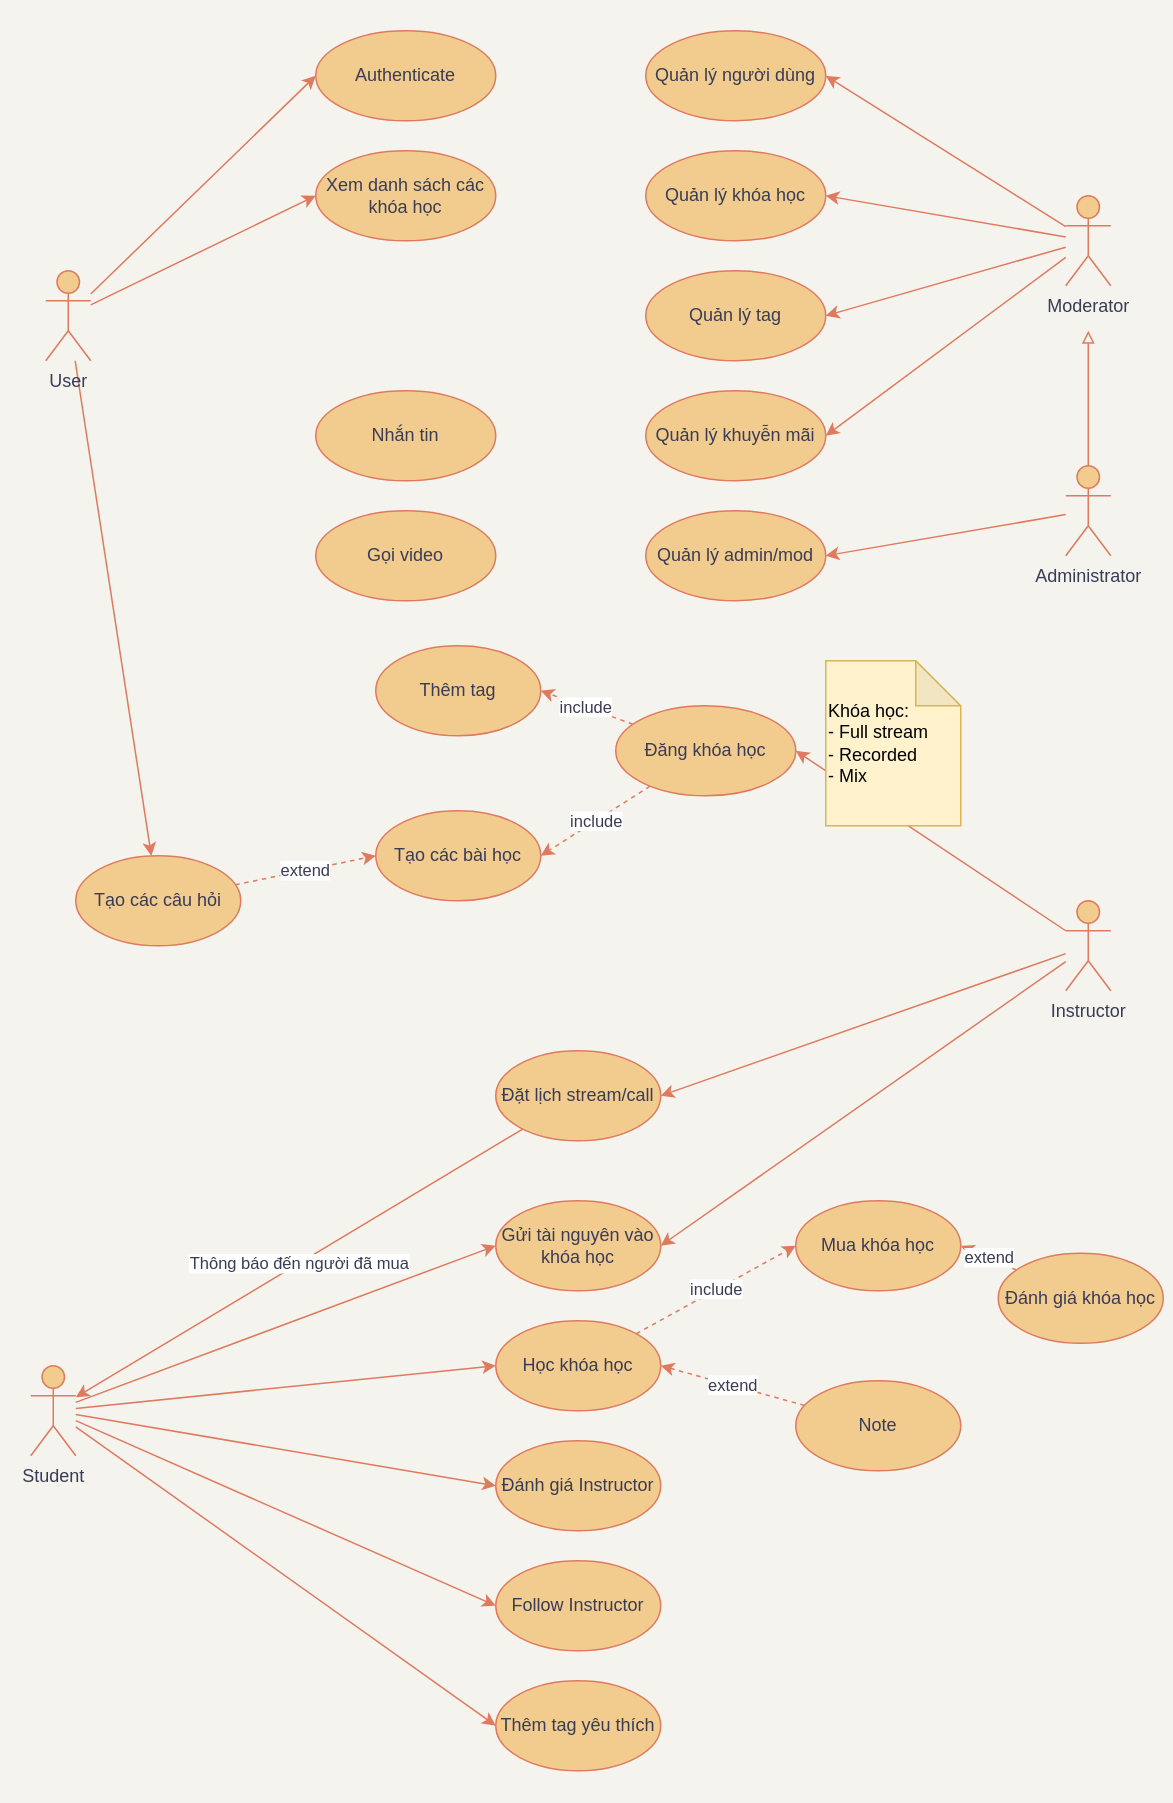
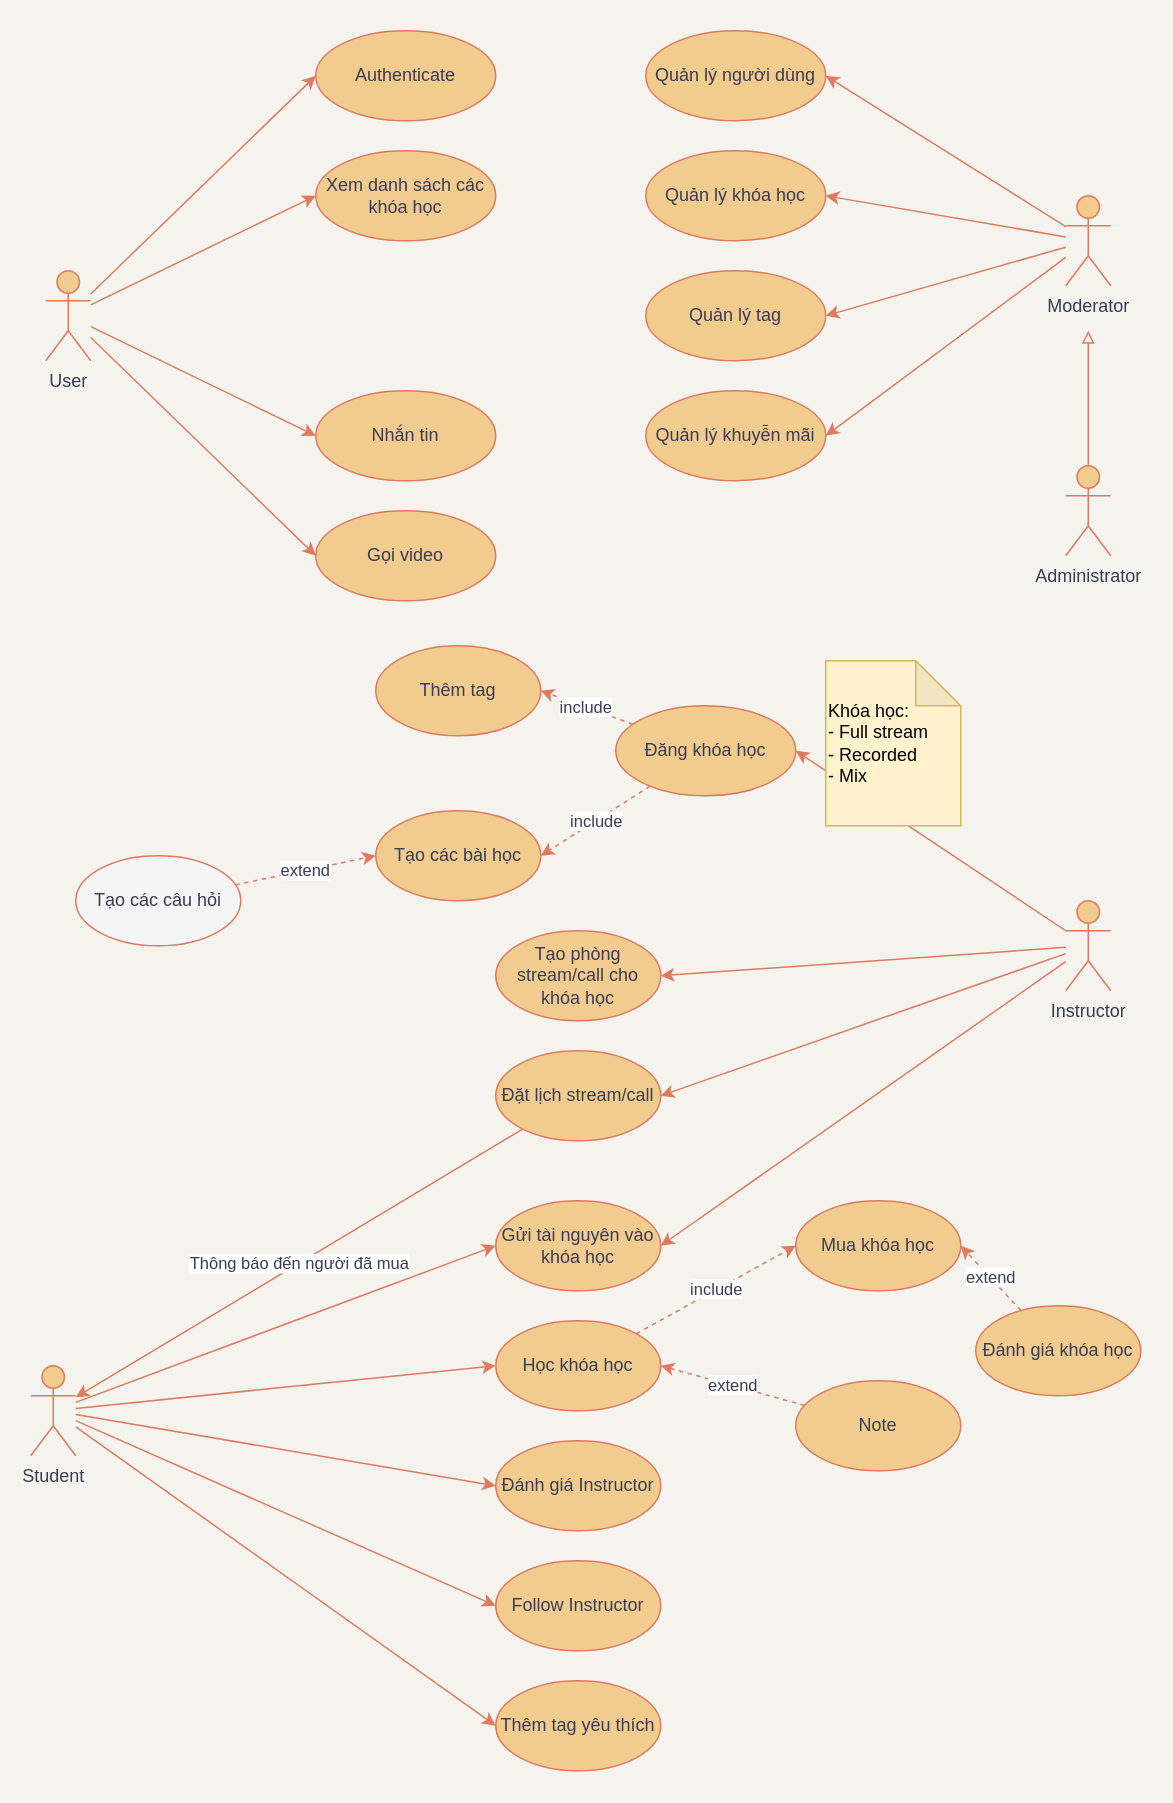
  <mxCell id="0" />
  <mxCell id="1" parent="0" />
  <mxCell id="2" style="rounded=1;sketch=0;orthogonalLoop=1;jettySize=auto;html=1;entryX=1;entryY=0.5;entryDx=0;entryDy=0;strokeColor=#E07A5F;fillColor=#F2CC8F;fontColor=#393C56;" edge="1" parent="1" source="6" target="24"><mxGeometry relative="1" as="geometry" /></mxCell>
+ <mxCell id="3" style="edgeStyle=none;rounded=1;sketch=0;orthogonalLoop=1;jettySize=auto;html=1;entryX=1;entryY=0.5;entryDx=0;entryDy=0;strokeColor=#E07A5F;fillColor=#F2CC8F;fontColor=#393C56;" edge="1" parent="1" source="6" target="41"><mxGeometry relative="1" as="geometry" /></mxCell>
  <mxCell id="4" style="edgeStyle=none;rounded=1;sketch=0;orthogonalLoop=1;jettySize=auto;html=1;entryX=1;entryY=0.5;entryDx=0;entryDy=0;strokeColor=#E07A5F;fillColor=#F2CC8F;fontColor=#393C56;" edge="1" parent="1" source="6" target="43"><mxGeometry relative="1" as="geometry" /></mxCell>
  <mxCell id="5" style="edgeStyle=none;rounded=1;sketch=0;orthogonalLoop=1;jettySize=auto;html=1;entryX=1;entryY=0.5;entryDx=0;entryDy=0;strokeColor=#E07A5F;fillColor=#F2CC8F;fontColor=#393C56;" edge="1" parent="1" source="6" target="44"><mxGeometry relative="1" as="geometry" /></mxCell>
  <mxCell id="6" value="Instructor" style="shape=umlActor;verticalLabelPosition=bottom;verticalAlign=top;html=1;outlineConnect=0;fillColor=#F2CC8F;strokeColor=#E07A5F;fontColor=#393C56;" vertex="1" parent="1"><mxGeometry x="710" y="600" width="30" height="60" as="geometry" /></mxCell>
  <mxCell id="7" style="edgeStyle=none;rounded=1;sketch=0;orthogonalLoop=1;jettySize=auto;html=1;entryX=0;entryY=0.5;entryDx=0;entryDy=0;strokeColor=#E07A5F;fillColor=#F2CC8F;fontColor=#393C56;" edge="1" parent="1" source="12" target="44"><mxGeometry relative="1" as="geometry" /></mxCell>
  <mxCell id="8" style="edgeStyle=none;rounded=1;sketch=0;orthogonalLoop=1;jettySize=auto;html=1;entryX=0;entryY=0.5;entryDx=0;entryDy=0;strokeColor=#E07A5F;fillColor=#F2CC8F;fontColor=#393C56;" edge="1" parent="1" source="12" target="52"><mxGeometry relative="1" as="geometry" /></mxCell>
  <mxCell id="9" style="edgeStyle=none;rounded=1;sketch=0;orthogonalLoop=1;jettySize=auto;html=1;entryX=0;entryY=0.5;entryDx=0;entryDy=0;strokeColor=#E07A5F;fillColor=#F2CC8F;fontColor=#393C56;" edge="1" parent="1" source="12" target="48"><mxGeometry relative="1" as="geometry" /></mxCell>
  <mxCell id="10" style="edgeStyle=none;rounded=1;sketch=0;orthogonalLoop=1;jettySize=auto;html=1;entryX=0;entryY=0.5;entryDx=0;entryDy=0;strokeColor=#E07A5F;fillColor=#F2CC8F;fontColor=#393C56;" edge="1" parent="1" source="12" target="49"><mxGeometry relative="1" as="geometry" /></mxCell>
  <mxCell id="11" style="edgeStyle=none;rounded=1;sketch=0;orthogonalLoop=1;jettySize=auto;html=1;entryX=0;entryY=0.5;entryDx=0;entryDy=0;strokeColor=#E07A5F;fillColor=#F2CC8F;fontColor=#393C56;" edge="1" parent="1" source="12" target="50"><mxGeometry relative="1" as="geometry" /></mxCell>
  <mxCell id="12" value="Student" style="shape=umlActor;verticalLabelPosition=bottom;verticalAlign=top;html=1;outlineConnect=0;fillColor=#F2CC8F;strokeColor=#E07A5F;fontColor=#393C56;" vertex="1" parent="1"><mxGeometry x="20" y="910" width="30" height="60" as="geometry" /></mxCell>
  <mxCell id="13" value="Authenticate" style="ellipse;whiteSpace=wrap;html=1;fillColor=#F2CC8F;strokeColor=#E07A5F;fontColor=#393C56;" vertex="1" parent="1"><mxGeometry x="210" width="120" height="60" as="geometry" y="20" /></mxCell>
  <mxCell id="14" style="orthogonalLoop=1;jettySize=auto;html=1;entryX=0;entryY=0.5;entryDx=0;entryDy=0;strokeColor=#E07A5F;fontColor=#393C56;labelBackgroundColor=#F4F1DE;" edge="1" parent="1" source="18" target="13"><mxGeometry relative="1" as="geometry" /></mxCell>
  <mxCell id="15" style="edgeStyle=none;orthogonalLoop=1;jettySize=auto;html=1;entryX=0;entryY=0.5;entryDx=0;entryDy=0;strokeColor=#E07A5F;fontColor=#393C56;labelBackgroundColor=#F4F1DE;" edge="1" parent="1" source="18" target="19"><mxGeometry relative="1" as="geometry"><mxPoint x="240" y="160" as="targetPoint" /></mxGeometry></mxCell>
- <mxCell id="16" style="edgeStyle=none;orthogonalLoop=1;jettySize=auto;html=1;strokeColor=#E07A5F;fontColor=#393C56;labelBackgroundColor=#F4F1DE;" edge="1" parent="1" source="18" target="40"><mxGeometry relative="1" as="geometry" /></mxCell>
+ <mxCell id="16" style="edgeStyle=none;orthogonalLoop=1;jettySize=auto;html=1;entryX=0;entryY=0.5;entryDx=0;entryDy=0;strokeColor=#E07A5F;fontColor=#393C56;labelBackgroundColor=#F4F1DE;" edge="1" parent="1" source="18" target="20"><mxGeometry relative="1" as="geometry" /></mxCell>
+ <mxCell id="17" style="edgeStyle=none;orthogonalLoop=1;jettySize=auto;html=1;entryX=0;entryY=0.5;entryDx=0;entryDy=0;strokeColor=#E07A5F;fontColor=#393C56;labelBackgroundColor=#F4F1DE;" edge="1" parent="1" source="18" target="21"><mxGeometry relative="1" as="geometry" /></mxCell>
  <mxCell id="18" value="User" style="shape=umlActor;verticalLabelPosition=bottom;verticalAlign=top;html=1;outlineConnect=0;fillColor=#F2CC8F;strokeColor=#E07A5F;fontColor=#393C56;" vertex="1" parent="1"><mxGeometry x="30" y="180" width="30" height="60" as="geometry" /></mxCell>
  <mxCell id="19" value="Xem danh sách các khóa học" style="ellipse;whiteSpace=wrap;html=1;fillColor=#F2CC8F;strokeColor=#E07A5F;fontColor=#393C56;" vertex="1" parent="1"><mxGeometry x="210" y="100" width="120" height="60" as="geometry" /></mxCell>
  <mxCell id="20" value="Nhắn tin" style="ellipse;whiteSpace=wrap;html=1;fillColor=#F2CC8F;strokeColor=#E07A5F;fontColor=#393C56;" vertex="1" parent="1"><mxGeometry x="210" y="260" width="120" height="60" as="geometry" /></mxCell>
  <mxCell id="21" value="Gọi video" style="ellipse;whiteSpace=wrap;html=1;fillColor=#F2CC8F;strokeColor=#E07A5F;fontColor=#393C56;" vertex="1" parent="1"><mxGeometry x="210" y="340" width="120" height="60" as="geometry" /></mxCell>
  <mxCell id="22" value="include" style="edgeStyle=none;rounded=1;sketch=0;orthogonalLoop=1;jettySize=auto;html=1;entryX=1;entryY=0.5;entryDx=0;entryDy=0;strokeColor=#E07A5F;fillColor=#F2CC8F;fontColor=#393C56;dashed=1;" edge="1" parent="1" source="24" target="38"><mxGeometry relative="1" as="geometry" /></mxCell>
  <mxCell id="23" value="include" style="edgeStyle=none;rounded=1;sketch=0;orthogonalLoop=1;jettySize=auto;html=1;entryX=1;entryY=0.5;entryDx=0;entryDy=0;dashed=1;strokeColor=#E07A5F;fillColor=#F2CC8F;fontColor=#393C56;" edge="1" parent="1" source="24" target="56"><mxGeometry relative="1" as="geometry" /></mxCell>
  <mxCell id="24" value="Đăng khóa học" style="ellipse;whiteSpace=wrap;html=1;fillColor=#F2CC8F;strokeColor=#E07A5F;fontColor=#393C56;" vertex="1" parent="1"><mxGeometry x="410" y="470" width="120" height="60" as="geometry" /></mxCell>
  <mxCell id="25" value="Quản lý người dùng" style="ellipse;whiteSpace=wrap;html=1;fillColor=#F2CC8F;strokeColor=#E07A5F;fontColor=#393C56;" vertex="1" parent="1"><mxGeometry x="430" width="120" height="60" as="geometry" y="20" /></mxCell>
  <mxCell id="26" style="orthogonalLoop=1;jettySize=auto;html=1;entryX=1;entryY=0.5;entryDx=0;entryDy=0;strokeColor=#E07A5F;fontColor=#393C56;labelBackgroundColor=#F4F1DE;" edge="1" parent="1" source="30" target="25"><mxGeometry relative="1" as="geometry" /></mxCell>
  <mxCell id="27" style="edgeStyle=none;orthogonalLoop=1;jettySize=auto;html=1;entryX=1;entryY=0.5;entryDx=0;entryDy=0;strokeColor=#E07A5F;fontColor=#393C56;labelBackgroundColor=#F4F1DE;" edge="1" parent="1" source="30" target="31"><mxGeometry relative="1" as="geometry"><mxPoint x="390" y="180" as="targetPoint" /></mxGeometry></mxCell>
  <mxCell id="28" style="edgeStyle=none;orthogonalLoop=1;jettySize=auto;html=1;entryX=1;entryY=0.5;entryDx=0;entryDy=0;strokeColor=#E07A5F;fontColor=#393C56;labelBackgroundColor=#F4F1DE;" edge="1" parent="1" source="30" target="32"><mxGeometry relative="1" as="geometry" /></mxCell>
  <mxCell id="29" style="edgeStyle=none;orthogonalLoop=1;jettySize=auto;html=1;entryX=1;entryY=0.5;entryDx=0;entryDy=0;strokeColor=#E07A5F;fontColor=#393C56;labelBackgroundColor=#F4F1DE;" edge="1" parent="1" source="30" target="33"><mxGeometry relative="1" as="geometry" /></mxCell>
  <mxCell id="30" value="Moderator" style="shape=umlActor;verticalLabelPosition=bottom;verticalAlign=top;html=1;outlineConnect=0;fillColor=#F2CC8F;strokeColor=#E07A5F;fontColor=#393C56;" vertex="1" parent="1"><mxGeometry x="710" y="130" width="30" height="60" as="geometry" /></mxCell>
  <mxCell id="31" value="Quản lý khóa học" style="ellipse;whiteSpace=wrap;html=1;fillColor=#F2CC8F;strokeColor=#E07A5F;fontColor=#393C56;" vertex="1" parent="1"><mxGeometry x="430" y="100" width="120" height="60" as="geometry" /></mxCell>
  <mxCell id="32" value="Quản lý tag" style="ellipse;whiteSpace=wrap;html=1;fillColor=#F2CC8F;strokeColor=#E07A5F;fontColor=#393C56;" vertex="1" parent="1"><mxGeometry x="430" y="180" width="120" height="60" as="geometry" /></mxCell>
  <mxCell id="33" value="Quản lý khuyễn mãi" style="ellipse;whiteSpace=wrap;html=1;fillColor=#F2CC8F;strokeColor=#E07A5F;fontColor=#393C56;" vertex="1" parent="1"><mxGeometry x="430" y="260" width="120" height="60" as="geometry" /></mxCell>
  <mxCell id="34" style="edgeStyle=none;orthogonalLoop=1;jettySize=auto;html=1;endArrow=block;endFill=0;strokeColor=#E07A5F;fontColor=#393C56;labelBackgroundColor=#F4F1DE;" edge="1" parent="1" source="36"><mxGeometry relative="1" as="geometry"><mxPoint x="725" y="220" as="targetPoint" /></mxGeometry></mxCell>
- <mxCell id="35" style="edgeStyle=none;orthogonalLoop=1;jettySize=auto;html=1;entryX=1;entryY=0.5;entryDx=0;entryDy=0;endArrow=classic;endFill=1;strokeColor=#E07A5F;fontColor=#393C56;labelBackgroundColor=#F4F1DE;" edge="1" parent="1" source="36" target="37"><mxGeometry relative="1" as="geometry" /></mxCell>
  <mxCell id="36" value="Administrator" style="shape=umlActor;verticalLabelPosition=bottom;verticalAlign=top;html=1;outlineConnect=0;fillColor=#F2CC8F;strokeColor=#E07A5F;fontColor=#393C56;" vertex="1" parent="1"><mxGeometry x="710" y="310" width="30" height="60" as="geometry" /></mxCell>
- <mxCell id="37" value="Quản lý admin/mod" style="ellipse;whiteSpace=wrap;html=1;fillColor=#F2CC8F;strokeColor=#E07A5F;fontColor=#393C56;" vertex="1" parent="1"><mxGeometry x="430" y="340" width="120" height="60" as="geometry" /></mxCell>
  <mxCell id="38" value="Tạo các bài học" style="ellipse;whiteSpace=wrap;html=1;rounded=0;sketch=0;strokeColor=#E07A5F;fillColor=#F2CC8F;fontColor=#393C56;" vertex="1" parent="1"><mxGeometry x="250" y="540" width="110" height="60" as="geometry" /></mxCell>
  <mxCell id="39" value="extend" style="edgeStyle=none;rounded=1;sketch=0;orthogonalLoop=1;jettySize=auto;html=1;entryX=0;entryY=0.5;entryDx=0;entryDy=0;dashed=1;strokeColor=#E07A5F;fillColor=#F2CC8F;fontColor=#393C56;" edge="1" parent="1" source="40" target="38"><mxGeometry relative="1" as="geometry" /></mxCell>
- <mxCell id="40" value="Tạo các câu hỏi" style="ellipse;whiteSpace=wrap;html=1;rounded=0;sketch=0;strokeColor=#E07A5F;fillColor=#F2CC8F;fontColor=#393C56;" vertex="1" parent="1"><mxGeometry x="50" y="570" width="110" height="60" as="geometry" /></mxCell>
+ <mxCell id="40" value="Tạo các câu hỏi" style="ellipse;whiteSpace=wrap;html=1;rounded=0;sketch=0;strokeColor=#E07A5F;fillColor=#f5f5f5;fontColor=#393C56;" vertex="1" parent="1"><mxGeometry x="50" y="570" width="110" height="60" as="geometry" /></mxCell>
+ <mxCell id="41" value="Tạo phòng stream/call cho khóa học" style="ellipse;whiteSpace=wrap;html=1;rounded=0;sketch=0;strokeColor=#E07A5F;fillColor=#F2CC8F;fontColor=#393C56;" vertex="1" parent="1"><mxGeometry x="330" y="620" width="110" height="60" as="geometry" /></mxCell>
  <mxCell id="42" value="Thông báo đến người đã mua" style="edgeStyle=none;rounded=1;sketch=0;orthogonalLoop=1;jettySize=auto;html=1;strokeColor=#E07A5F;fillColor=#F2CC8F;fontColor=#393C56;" edge="1" parent="1" source="43" target="12"><mxGeometry relative="1" as="geometry" /></mxCell>
  <mxCell id="43" value="Đặt lịch stream/call" style="ellipse;whiteSpace=wrap;html=1;rounded=0;sketch=0;strokeColor=#E07A5F;fillColor=#F2CC8F;fontColor=#393C56;" vertex="1" parent="1"><mxGeometry x="330" y="700" width="110" height="60" as="geometry" /></mxCell>
  <mxCell id="44" value="Gửi tài nguyên vào khóa học" style="ellipse;whiteSpace=wrap;html=1;rounded=0;sketch=0;strokeColor=#E07A5F;fillColor=#F2CC8F;fontColor=#393C56;" vertex="1" parent="1"><mxGeometry x="330" y="800" width="110" height="60" as="geometry" /></mxCell>
  <mxCell id="45" value="Mua khóa học" style="ellipse;whiteSpace=wrap;html=1;rounded=0;sketch=0;strokeColor=#E07A5F;fillColor=#F2CC8F;fontColor=#393C56;" vertex="1" parent="1"><mxGeometry x="530" y="800" width="110" height="60" as="geometry" /></mxCell>
  <mxCell id="46" value="extend" style="edgeStyle=none;rounded=1;sketch=0;orthogonalLoop=1;jettySize=auto;html=1;entryX=1;entryY=0.5;entryDx=0;entryDy=0;strokeColor=#E07A5F;fillColor=#F2CC8F;fontColor=#393C56;dashed=1;" edge="1" parent="1" source="47" target="45"><mxGeometry relative="1" as="geometry" /></mxCell>
- <mxCell id="47" value="Đánh giá khóa học" style="ellipse;whiteSpace=wrap;html=1;rounded=0;sketch=0;strokeColor=#E07A5F;fillColor=#F2CC8F;fontColor=#393C56;" vertex="1" parent="1"><mxGeometry x="665" y="835" width="110" height="60" as="geometry" /></mxCell>
+ <mxCell id="47" value="Đánh giá khóa học" style="ellipse;whiteSpace=wrap;html=1;rounded=0;sketch=0;strokeColor=#E07A5F;fillColor=#F2CC8F;fontColor=#393C56;" vertex="1" parent="1"><mxGeometry x="650" y="870" width="110" height="60" as="geometry" /></mxCell>
  <mxCell id="48" value="Đánh giá Instructor" style="ellipse;whiteSpace=wrap;html=1;rounded=0;sketch=0;strokeColor=#E07A5F;fillColor=#F2CC8F;fontColor=#393C56;" vertex="1" parent="1"><mxGeometry x="330" y="960" width="110" height="60" as="geometry" /></mxCell>
  <mxCell id="49" value="Follow Instructor" style="ellipse;whiteSpace=wrap;html=1;rounded=0;sketch=0;strokeColor=#E07A5F;fillColor=#F2CC8F;fontColor=#393C56;" vertex="1" parent="1"><mxGeometry x="330" y="1040" width="110" height="60" as="geometry" /></mxCell>
  <mxCell id="50" value="Thêm tag yêu thích" style="ellipse;whiteSpace=wrap;html=1;rounded=0;sketch=0;strokeColor=#E07A5F;fillColor=#F2CC8F;fontColor=#393C56;" vertex="1" parent="1"><mxGeometry x="330" y="1120" width="110" height="60" as="geometry" /></mxCell>
  <mxCell id="51" value="include" style="edgeStyle=none;rounded=1;sketch=0;orthogonalLoop=1;jettySize=auto;html=1;entryX=0;entryY=0.5;entryDx=0;entryDy=0;strokeColor=#E07A5F;fillColor=#F2CC8F;fontColor=#393C56;dashed=1;" edge="1" parent="1" source="52" target="45"><mxGeometry relative="1" as="geometry" /></mxCell>
  <mxCell id="52" value="Học khóa học" style="ellipse;whiteSpace=wrap;html=1;rounded=0;sketch=0;strokeColor=#E07A5F;fillColor=#F2CC8F;fontColor=#393C56;" vertex="1" parent="1"><mxGeometry x="330" y="880" width="110" height="60" as="geometry" /></mxCell>
  <mxCell id="53" value="Khóa học:&lt;br&gt;- Full stream&lt;br&gt;- Recorded&lt;br&gt;- Mix" style="shape=note;whiteSpace=wrap;html=1;backgroundOutline=1;darkOpacity=0.05;rounded=0;sketch=0;strokeColor=#d6b656;fillColor=#fff2cc;align=left;" vertex="1" parent="1"><mxGeometry x="550" y="440" width="90" height="110" as="geometry" /></mxCell>
  <mxCell id="54" value="extend" style="edgeStyle=none;rounded=1;sketch=0;orthogonalLoop=1;jettySize=auto;html=1;entryX=1;entryY=0.5;entryDx=0;entryDy=0;dashed=1;strokeColor=#E07A5F;fillColor=#F2CC8F;fontColor=#393C56;" edge="1" parent="1" source="55" target="52"><mxGeometry relative="1" as="geometry" /></mxCell>
  <mxCell id="55" value="Note" style="ellipse;whiteSpace=wrap;html=1;rounded=0;sketch=0;strokeColor=#E07A5F;fillColor=#F2CC8F;fontColor=#393C56;" vertex="1" parent="1"><mxGeometry x="530" y="920" width="110" height="60" as="geometry" /></mxCell>
  <mxCell id="56" value="Thêm tag" style="ellipse;whiteSpace=wrap;html=1;rounded=0;sketch=0;strokeColor=#E07A5F;fillColor=#F2CC8F;fontColor=#393C56;" vertex="1" parent="1"><mxGeometry x="250" y="430" width="110" height="60" as="geometry" /></mxCell>
